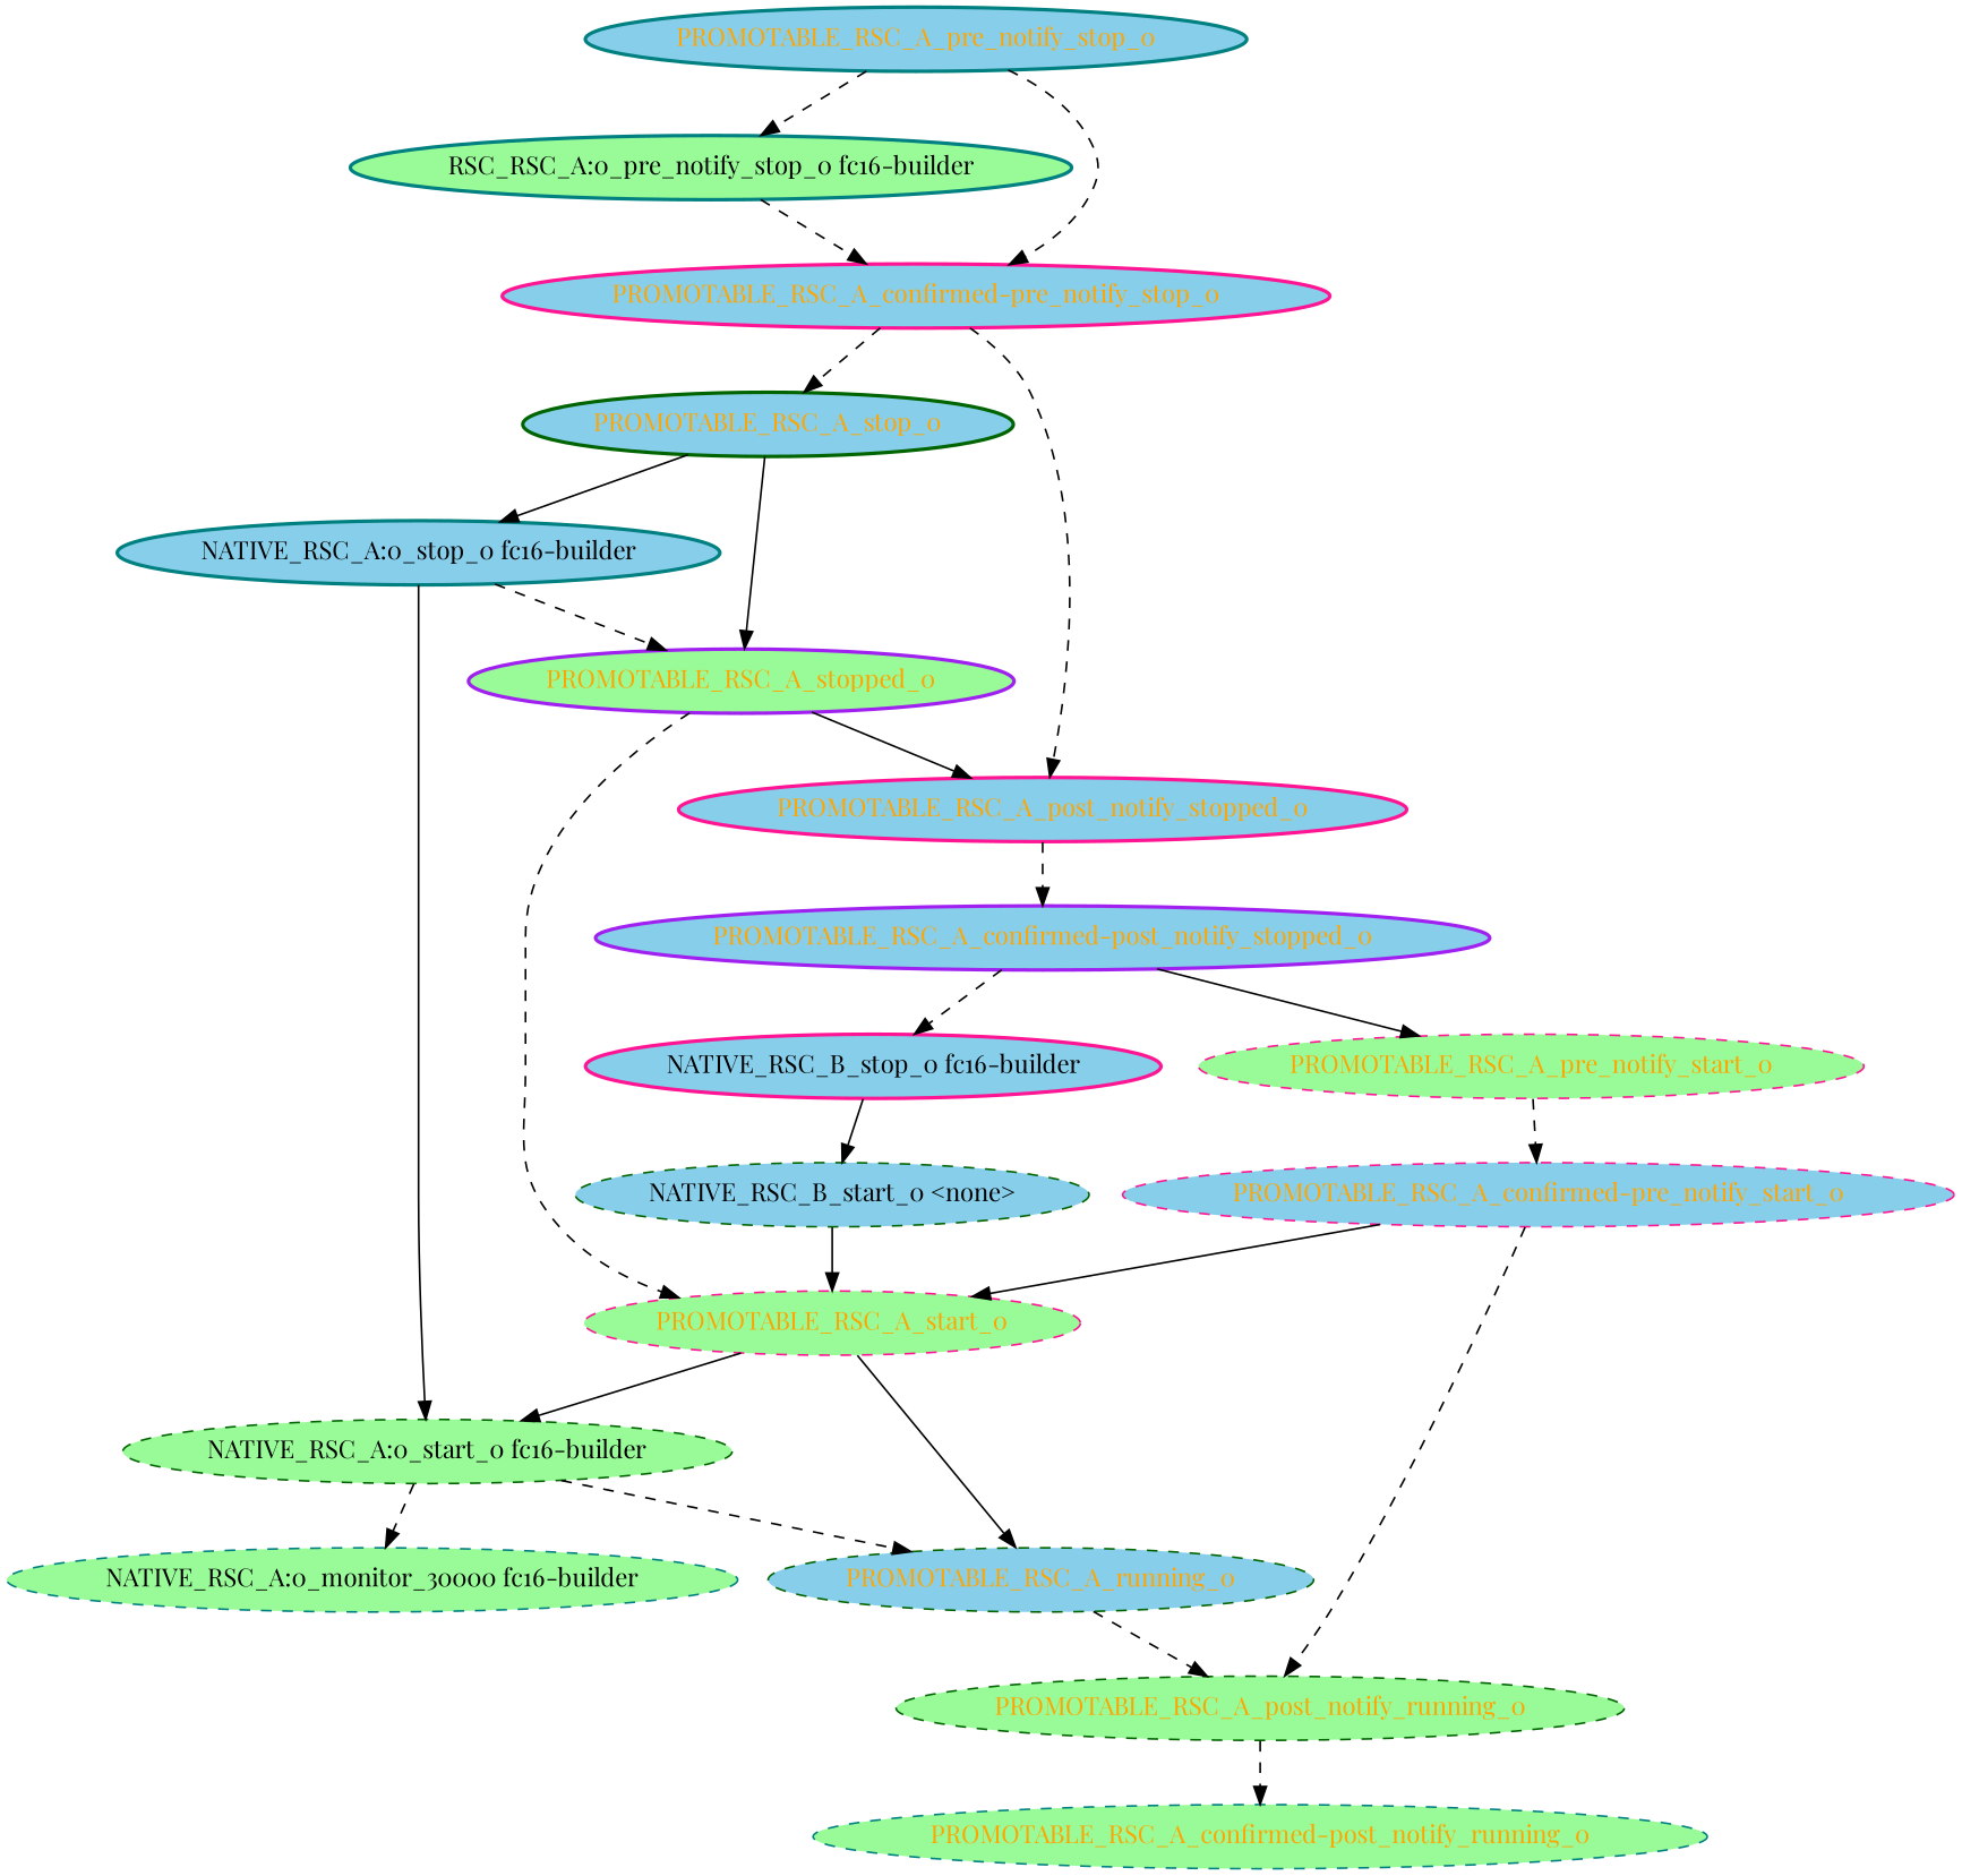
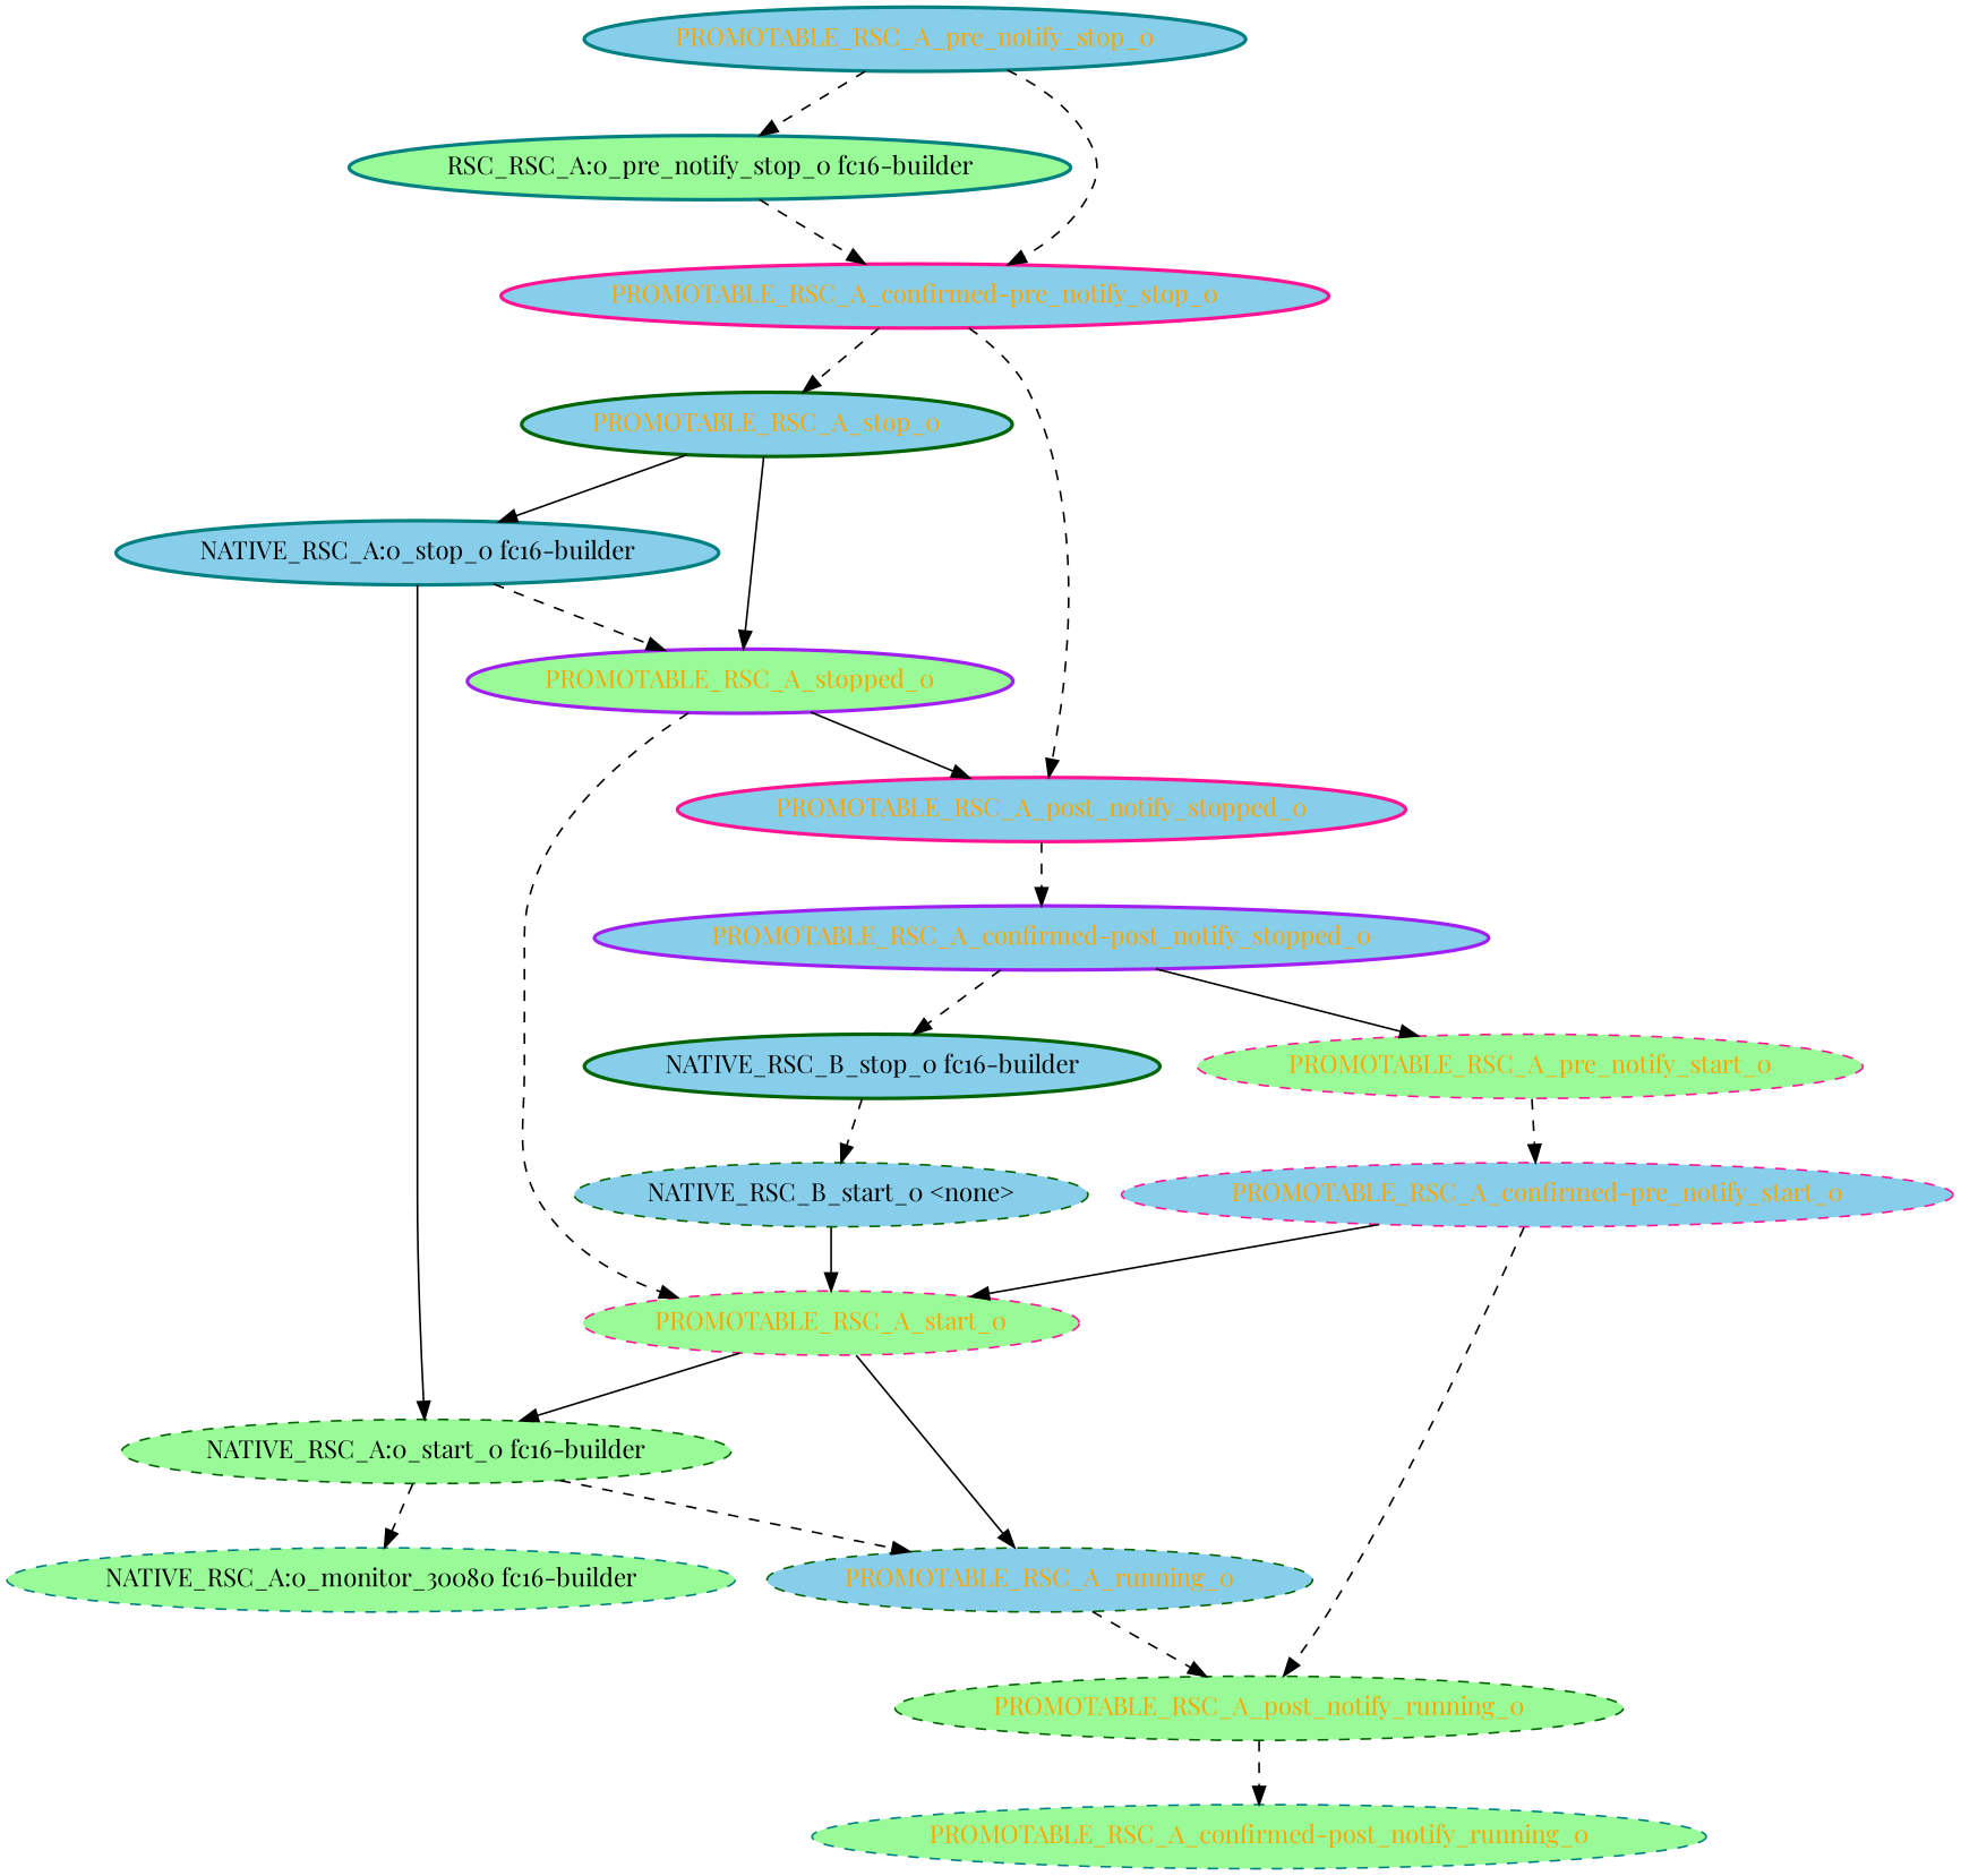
  digraph {
    fontname="Playfair Display"
    node [color=deeppink fillcolor=skyblue fontcolor=orange fontname="Playfair Display" style="dashed,filled"]
    edge [fontname="Playfair Display" style=dashed]
-   "NATIVE_RSC_A:0_monitor_30000 fc16-builder" [color=teal fillcolor=palegreen fontcolor=black]
+   "NATIVE_RSC_A:0_monitor_30000 fc16-builder" [color=teal fillcolor=palegreen fontcolor=black label="NATIVE_RSC_A:0_monitor_30080 fc16-builder"]
    n2 [color=teal fillcolor=palegreen fontcolor=black label="RSC_RSC_A:0_pre_notify_stop_0 fc16-builder" style="bold,filled"]
    "PROMOTABLE_RSC_A_confirmed-pre_notify_stop_0" [style="bold,filled"]
    PROMOTABLE_RSC_A_post_notify_stopped_0 [style="bold,filled"]
    PROMOTABLE_RSC_A_stop_0 [color=darkgreen style="bold,filled"]
    "PROMOTABLE_RSC_A_confirmed-post_notify_stopped_0" [color=purple style="bold,filled"]
    "NATIVE_RSC_A:0_stop_0 fc16-builder" [color=teal fontcolor=black style="bold,filled"]
    PROMOTABLE_RSC_A_stopped_0 [color=purple fillcolor=palegreen style="bold,filled"]
    "NATIVE_RSC_A:0_start_0 fc16-builder" [color=darkgreen fillcolor=palegreen fontcolor=black]
    PROMOTABLE_RSC_A_running_0 [color=darkgreen]
    PROMOTABLE_RSC_A_post_notify_running_0 [color=darkgreen fillcolor=palegreen]
    "PROMOTABLE_RSC_A_confirmed-post_notify_running_0" [color=teal fillcolor=palegreen]
    PROMOTABLE_RSC_A_start_0 [fillcolor=palegreen]
    "NATIVE_RSC_B_start_0 <none>" [color=darkgreen fontcolor=black]
-   "NATIVE_RSC_B_stop_0 fc16-builder" [fontcolor=black style="bold,filled"]
+   "NATIVE_RSC_B_stop_0 fc16-builder" [color=darkgreen fontcolor=black style="bold,filled"]
    PROMOTABLE_RSC_A_pre_notify_start_0 [fillcolor=palegreen]
    "PROMOTABLE_RSC_A_confirmed-pre_notify_start_0"
    PROMOTABLE_RSC_A_pre_notify_stop_0 [color=teal style="bold,filled"]
    n2 -> "PROMOTABLE_RSC_A_confirmed-pre_notify_stop_0"
    "PROMOTABLE_RSC_A_confirmed-pre_notify_stop_0" -> PROMOTABLE_RSC_A_post_notify_stopped_0
    "PROMOTABLE_RSC_A_confirmed-pre_notify_stop_0" -> PROMOTABLE_RSC_A_stop_0
    PROMOTABLE_RSC_A_post_notify_stopped_0 -> "PROMOTABLE_RSC_A_confirmed-post_notify_stopped_0"
    PROMOTABLE_RSC_A_stop_0 -> "NATIVE_RSC_A:0_stop_0 fc16-builder" [style=solid]
    PROMOTABLE_RSC_A_stop_0 -> PROMOTABLE_RSC_A_stopped_0 [style=solid]
    "PROMOTABLE_RSC_A_confirmed-post_notify_stopped_0" -> "NATIVE_RSC_B_stop_0 fc16-builder"
    "PROMOTABLE_RSC_A_confirmed-post_notify_stopped_0" -> PROMOTABLE_RSC_A_pre_notify_start_0 [style=solid]
    "NATIVE_RSC_A:0_stop_0 fc16-builder" -> PROMOTABLE_RSC_A_stopped_0
    "NATIVE_RSC_A:0_stop_0 fc16-builder" -> "NATIVE_RSC_A:0_start_0 fc16-builder" [style=solid]
    PROMOTABLE_RSC_A_stopped_0 -> PROMOTABLE_RSC_A_post_notify_stopped_0 [style=solid]
    PROMOTABLE_RSC_A_stopped_0 -> PROMOTABLE_RSC_A_start_0
    "NATIVE_RSC_A:0_start_0 fc16-builder" -> "NATIVE_RSC_A:0_monitor_30000 fc16-builder"
    "NATIVE_RSC_A:0_start_0 fc16-builder" -> PROMOTABLE_RSC_A_running_0
    PROMOTABLE_RSC_A_running_0 -> PROMOTABLE_RSC_A_post_notify_running_0
    PROMOTABLE_RSC_A_post_notify_running_0 -> "PROMOTABLE_RSC_A_confirmed-post_notify_running_0"
    PROMOTABLE_RSC_A_start_0 -> "NATIVE_RSC_A:0_start_0 fc16-builder" [style=solid]
    PROMOTABLE_RSC_A_start_0 -> PROMOTABLE_RSC_A_running_0 [style=solid]
    "NATIVE_RSC_B_start_0 <none>" -> PROMOTABLE_RSC_A_start_0 [style=solid]
-   "NATIVE_RSC_B_stop_0 fc16-builder" -> "NATIVE_RSC_B_start_0 <none>" [style=solid]
+   "NATIVE_RSC_B_stop_0 fc16-builder" -> "NATIVE_RSC_B_start_0 <none>"
    PROMOTABLE_RSC_A_pre_notify_start_0 -> "PROMOTABLE_RSC_A_confirmed-pre_notify_start_0"
    "PROMOTABLE_RSC_A_confirmed-pre_notify_start_0" -> PROMOTABLE_RSC_A_post_notify_running_0
    "PROMOTABLE_RSC_A_confirmed-pre_notify_start_0" -> PROMOTABLE_RSC_A_start_0 [style=solid]
    PROMOTABLE_RSC_A_pre_notify_stop_0 -> n2
    PROMOTABLE_RSC_A_pre_notify_stop_0 -> "PROMOTABLE_RSC_A_confirmed-pre_notify_stop_0"
  }
